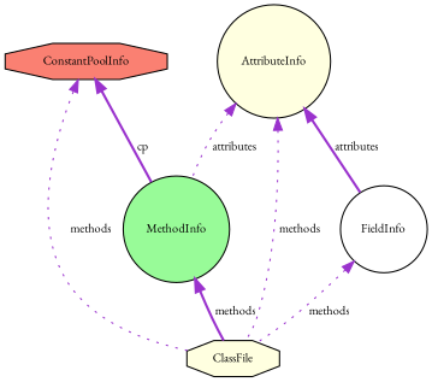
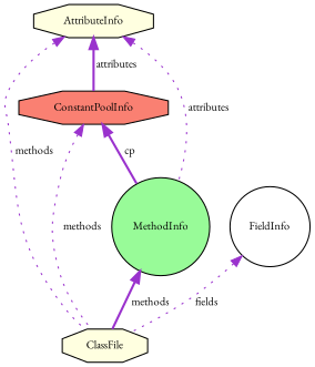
  digraph {
    fontname="EB Garamond"
    node [color=black fillcolor=lightyellow fontname="EB Garamond" fontsize=10 shape=circle style=filled]
    edge [color=darkorchid3 dir=back fontname="EB Garamond" fontsize=10 labelfontname=Helvetica labelfontsize=10 style=dotted]
    n1 [fontcolor=black height=0.2 label=ClassFile shape=octagon width=0.4]
    n2 [fillcolor=salmon height=0.2 label=ConstantPoolInfo shape=octagon width=0.4]
    n3 [fillcolor=palegreen height=0.2 label=MethodInfo width=0.4]
-   n4 [height=0.2 label=AttributeInfo width=0.4]
+   n4 [height=0.2 label=AttributeInfo shape=octagon width=0.4]
    n5 [fillcolor=white height=0.2 label=FieldInfo width=0.4]
    n2 -> n1 [label=" methods"]
    n2 -> n3 [label=" cp" style=bold]
    n3 -> n1 [label=" methods" style=bold]
    n4 -> n1 [label=" methods"]
    n4 -> n3 [label=" attributes"]
-   n4 -> n5 [label=" attributes" style=bold]
-   n5 -> n1 [label=" methods"]
+   n4 -> n2 [label=" attributes" style=bold]
+   n5 -> n1 [label=" fields"]
  }
